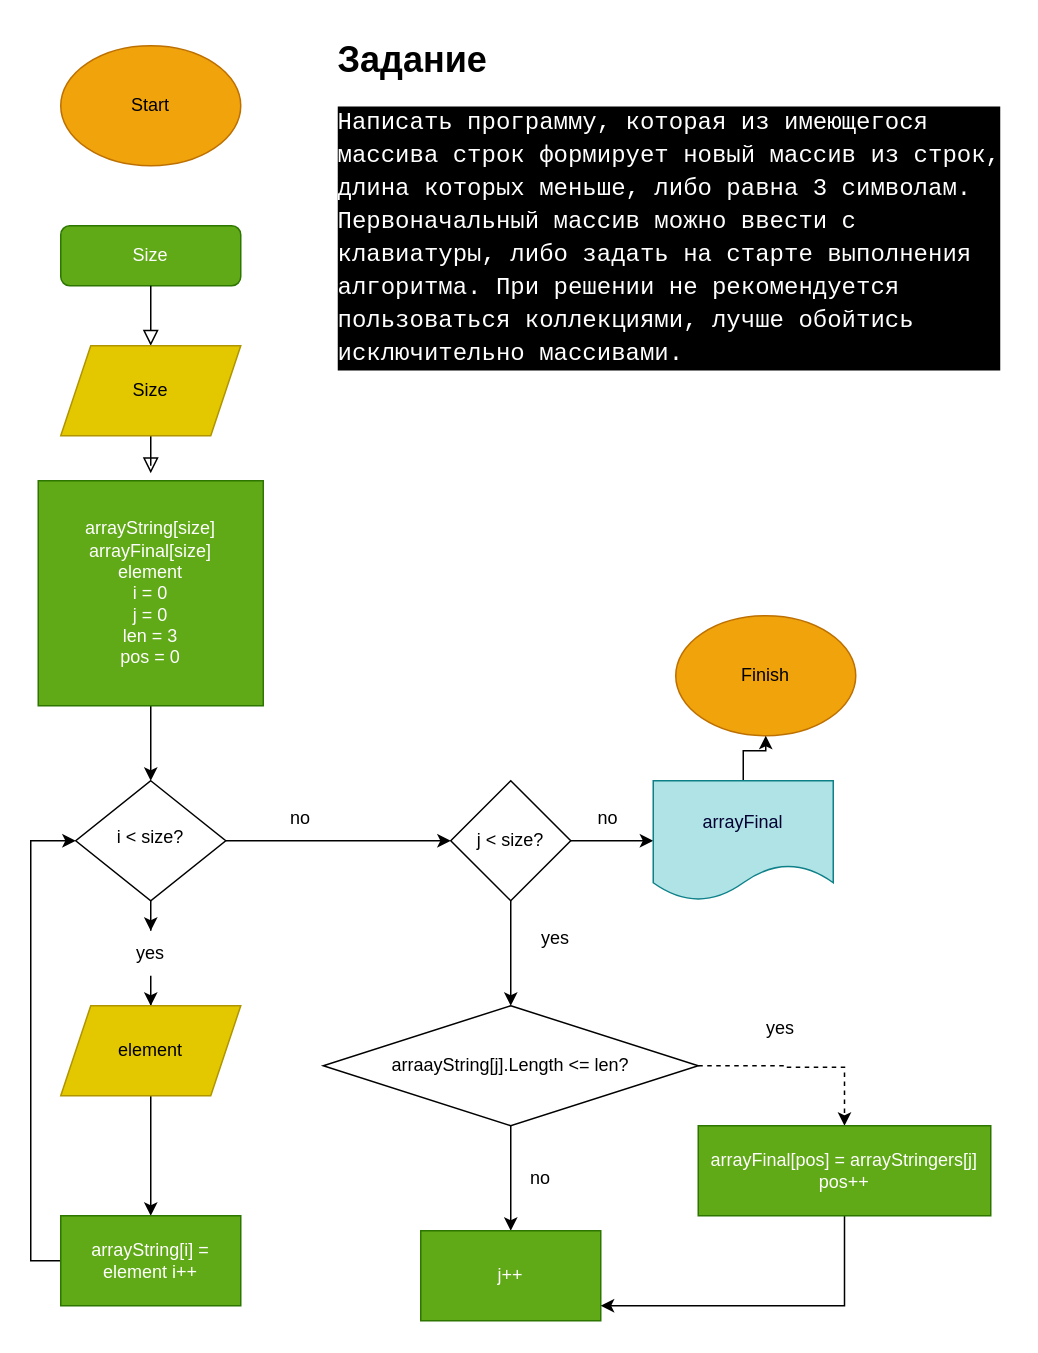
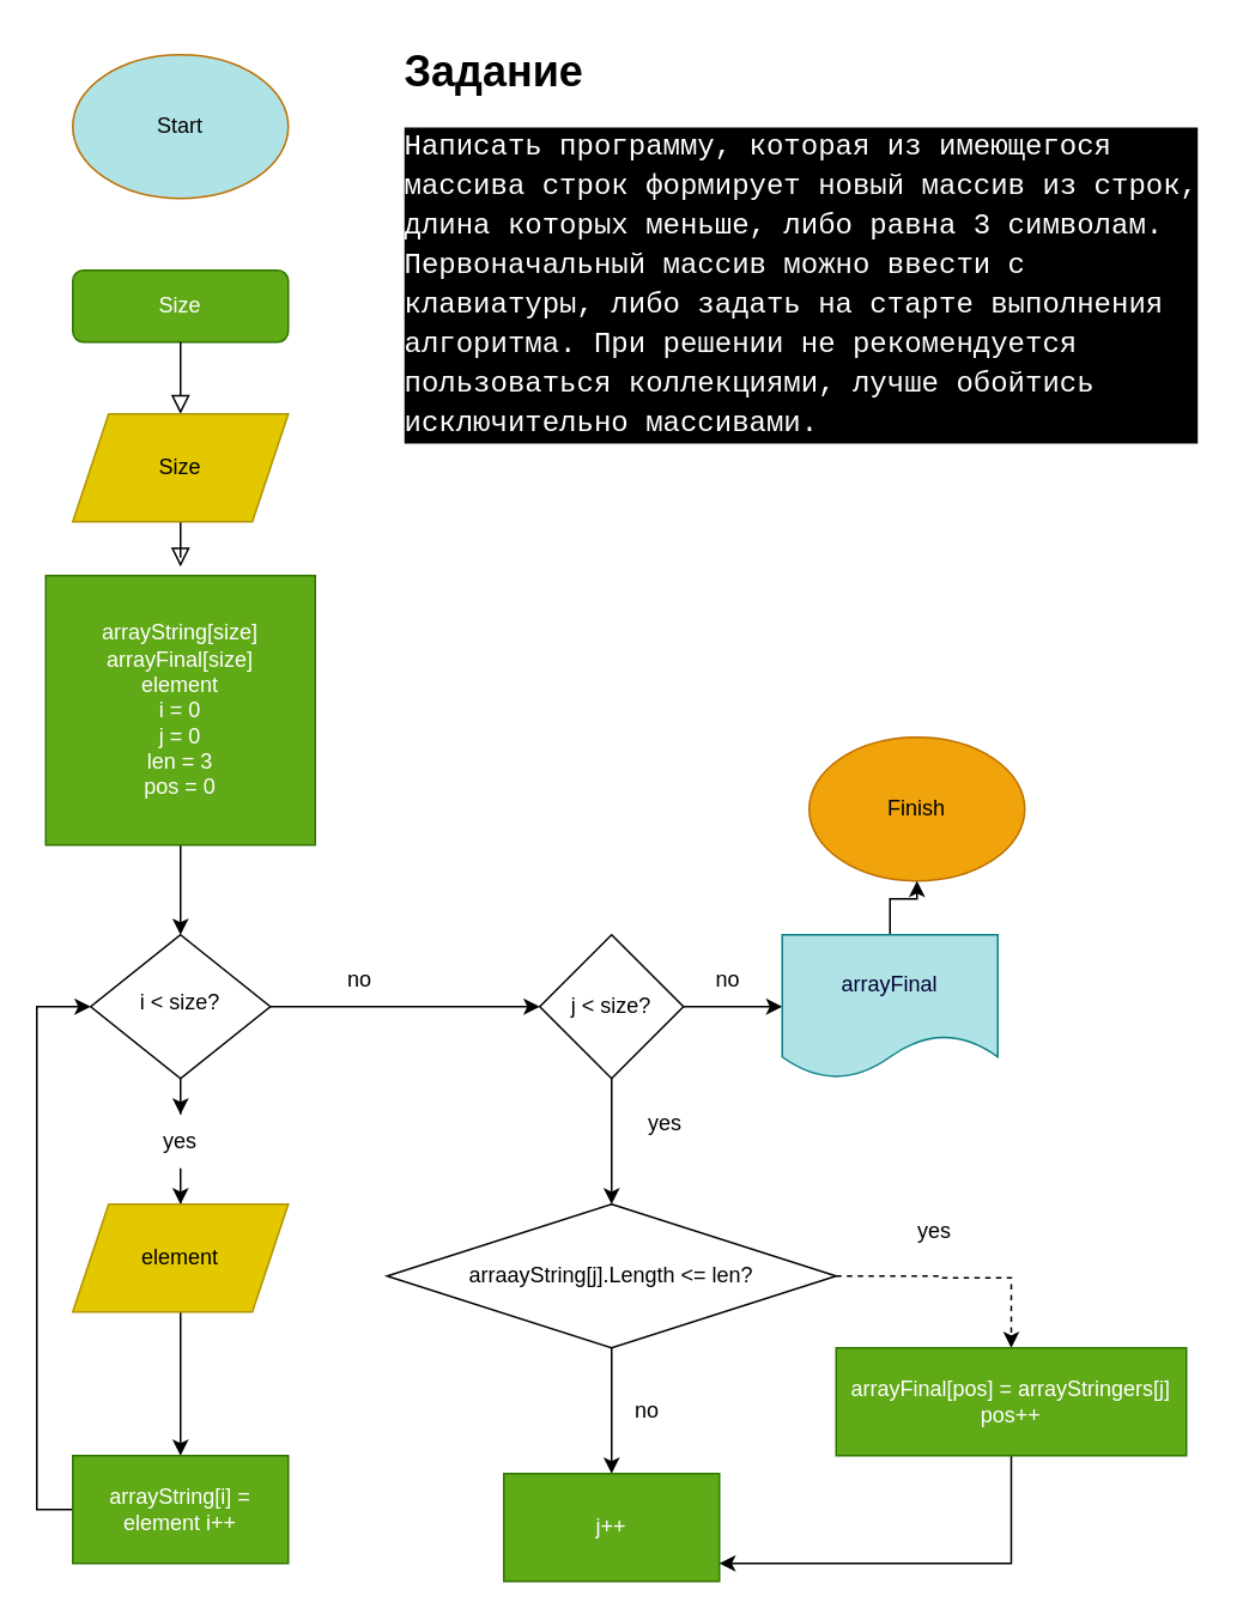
  <mxCell id="0" />
  <mxCell id="1" parent="0" />
  <mxCell id="2" value="" style="rounded=0;html=1;jettySize=auto;orthogonalLoop=1;fontSize=11;endArrow=block;endFill=0;endSize=8;strokeWidth=1;shadow=0;labelBackgroundColor=none;edgeStyle=orthogonalEdgeStyle;" parent="1" source="11" edge="1"><mxGeometry relative="1" as="geometry"><mxPoint x="100" y="315" as="targetPoint" /></mxGeometry></mxCell>
  <mxCell id="3" value="Size" style="rounded=1;whiteSpace=wrap;html=1;fontSize=12;glass=0;strokeWidth=1;shadow=0;fillColor=#60a917;fontColor=#ffffff;strokeColor=#2D7600;" parent="1" vertex="1"><mxGeometry x="40" y="150" width="120" height="40" as="geometry" /></mxCell>
  <mxCell id="4" value="" style="edgeStyle=orthogonalEdgeStyle;rounded=0;orthogonalLoop=1;jettySize=auto;html=1;" edge="1" parent="1" source="17" target="15"><mxGeometry relative="1" as="geometry" /></mxCell>
  <mxCell id="5" value="" style="edgeStyle=orthogonalEdgeStyle;rounded=0;orthogonalLoop=1;jettySize=auto;html=1;" edge="1" parent="1" source="6" target="22"><mxGeometry relative="1" as="geometry" /></mxCell>
  <mxCell id="6" value="i &amp;lt; size?" style="rhombus;whiteSpace=wrap;html=1;shadow=0;fontFamily=Helvetica;fontSize=12;align=center;strokeWidth=1;spacing=6;spacingTop=-4;" parent="1" vertex="1"><mxGeometry x="50" y="520" width="100" height="80" as="geometry" /></mxCell>
  <mxCell id="7" value="Finish" style="ellipse;whiteSpace=wrap;html=1;fillColor=#f0a30a;fontColor=#000000;strokeColor=#BD7000;" vertex="1" parent="1"><mxGeometry x="450" y="410" width="120" height="80" as="geometry" /></mxCell>
- <mxCell id="8" value="Start&lt;br&gt;" style="ellipse;whiteSpace=wrap;html=1;fillColor=#f0a30a;fontColor=#000000;strokeColor=#BD7000;" vertex="1" parent="1"><mxGeometry x="40" y="30" width="120" height="80" as="geometry" /></mxCell>
+ <mxCell id="8" value="Start&lt;br&gt;" style="ellipse;whiteSpace=wrap;html=1;fillColor=#b0e3e6;fontColor=#000000;strokeColor=#BD7000;" vertex="1" parent="1"><mxGeometry x="40" y="30" width="120" height="80" as="geometry" /></mxCell>
  <mxCell id="9" value="&lt;h1&gt;Задание&lt;/h1&gt;&lt;h1&gt;&lt;div style=&quot;color: rgb(255, 255, 255); background-color: rgb(0, 0, 0); font-family: Consolas, &amp;quot;Courier New&amp;quot;, monospace; font-weight: normal; font-size: 16px; line-height: 22px;&quot;&gt;&lt;div&gt;Написать программу, которая из имеющегося массива строк формирует новый массив из строк, длина которых меньше, либо равна 3 символам. Первоначальный массив можно ввести с клавиатуры, либо задать на старте выполнения алгоритма. При решении не рекомендуется пользоваться коллекциями, лучше обойтись исключительно массивами.&lt;/div&gt;&lt;/div&gt;&lt;/h1&gt;" style="text;html=1;strokeColor=none;fillColor=none;spacing=5;spacingTop=-20;whiteSpace=wrap;overflow=hidden;rounded=0;" vertex="1" parent="1"><mxGeometry x="220" y="20" width="450" height="250" as="geometry" /></mxCell>
  <mxCell id="10" value="" style="rounded=0;html=1;jettySize=auto;orthogonalLoop=1;fontSize=11;endArrow=block;endFill=0;endSize=8;strokeWidth=1;shadow=0;labelBackgroundColor=none;edgeStyle=orthogonalEdgeStyle;" edge="1" parent="1" source="3" target="11"><mxGeometry relative="1" as="geometry"><mxPoint x="100" y="190" as="sourcePoint" /><mxPoint x="100" y="275" as="targetPoint" /></mxGeometry></mxCell>
  <mxCell id="11" value="Size" style="shape=parallelogram;perimeter=parallelogramPerimeter;whiteSpace=wrap;html=1;fixedSize=1;fillColor=#e3c800;fontColor=#000000;strokeColor=#B09500;" vertex="1" parent="1"><mxGeometry x="40" y="230" width="120" height="60" as="geometry" /></mxCell>
  <mxCell id="12" value="" style="edgeStyle=orthogonalEdgeStyle;rounded=0;orthogonalLoop=1;jettySize=auto;html=1;" edge="1" parent="1" source="13" target="6"><mxGeometry relative="1" as="geometry" /></mxCell>
  <mxCell id="13" value="arrayString[size]&lt;br&gt;arrayFinal[size]&lt;br&gt;element&lt;br&gt;i = 0&lt;br&gt;j = 0&lt;br&gt;len = 3&lt;br&gt;pos = 0" style="whiteSpace=wrap;html=1;aspect=fixed;fillColor=#60a917;fontColor=#ffffff;strokeColor=#2D7600;" vertex="1" parent="1"><mxGeometry x="25" y="320" width="150" height="150" as="geometry" /></mxCell>
  <mxCell id="14" value="" style="edgeStyle=orthogonalEdgeStyle;rounded=0;orthogonalLoop=1;jettySize=auto;html=1;" edge="1" parent="1" source="15" target="19"><mxGeometry relative="1" as="geometry" /></mxCell>
  <mxCell id="15" value="element" style="shape=parallelogram;perimeter=parallelogramPerimeter;whiteSpace=wrap;html=1;fixedSize=1;fillColor=#e3c800;fontColor=#000000;strokeColor=#B09500;" vertex="1" parent="1"><mxGeometry x="40" y="670" width="120" height="60" as="geometry" /></mxCell>
  <mxCell id="16" value="" style="edgeStyle=orthogonalEdgeStyle;rounded=0;orthogonalLoop=1;jettySize=auto;html=1;" edge="1" parent="1" source="6" target="17"><mxGeometry relative="1" as="geometry"><mxPoint x="100" y="600" as="sourcePoint" /><mxPoint x="100" y="670" as="targetPoint" /></mxGeometry></mxCell>
  <mxCell id="17" value="yes" style="text;html=1;strokeColor=none;fillColor=none;align=center;verticalAlign=middle;whiteSpace=wrap;rounded=0;" vertex="1" parent="1"><mxGeometry x="70" y="620" width="60" height="30" as="geometry" /></mxCell>
  <mxCell id="18" style="edgeStyle=orthogonalEdgeStyle;rounded=0;orthogonalLoop=1;jettySize=auto;html=1;entryX=0;entryY=0.5;entryDx=0;entryDy=0;" edge="1" parent="1" source="19" target="6"><mxGeometry relative="1" as="geometry"><mxPoint x="-70" y="540" as="targetPoint" /><Array as="points"><mxPoint x="20" y="840" /><mxPoint x="20" y="560" /></Array></mxGeometry></mxCell>
  <mxCell id="19" value="arrayString[i] = element i++" style="rounded=0;whiteSpace=wrap;html=1;fillColor=#60a917;fontColor=#ffffff;strokeColor=#2D7600;" vertex="1" parent="1"><mxGeometry x="40" y="810" width="120" height="60" as="geometry" /></mxCell>
  <mxCell id="20" value="" style="edgeStyle=orthogonalEdgeStyle;rounded=0;orthogonalLoop=1;jettySize=auto;html=1;" edge="1" parent="1" source="22" target="25"><mxGeometry relative="1" as="geometry" /></mxCell>
  <mxCell id="21" value="" style="edgeStyle=orthogonalEdgeStyle;rounded=0;orthogonalLoop=1;jettySize=auto;html=1;" edge="1" parent="1" source="22" target="28"><mxGeometry relative="1" as="geometry" /></mxCell>
  <mxCell id="22" value="j &amp;lt; size?" style="rhombus;whiteSpace=wrap;html=1;" vertex="1" parent="1"><mxGeometry x="300" y="520" width="80" height="80" as="geometry" /></mxCell>
  <mxCell id="23" value="no" style="text;html=1;strokeColor=none;fillColor=none;align=center;verticalAlign=middle;whiteSpace=wrap;rounded=0;" vertex="1" parent="1"><mxGeometry x="170" y="530" width="60" height="30" as="geometry" /></mxCell>
  <mxCell id="24" value="" style="edgeStyle=orthogonalEdgeStyle;rounded=0;orthogonalLoop=1;jettySize=auto;html=1;" edge="1" parent="1" source="25" target="7"><mxGeometry relative="1" as="geometry" /></mxCell>
  <mxCell id="25" value="&lt;font color=&quot;#000033&quot;&gt;arrayFinal&lt;/font&gt;" style="shape=document;whiteSpace=wrap;html=1;boundedLbl=1;fillColor=#b0e3e6;strokeColor=#0e8088;" vertex="1" parent="1"><mxGeometry x="435" y="520" width="120" height="80" as="geometry" /></mxCell>
  <mxCell id="26" value="" style="edgeStyle=orthogonalEdgeStyle;rounded=0;orthogonalLoop=1;jettySize=auto;html=1;" edge="1" parent="1" source="28" target="31"><mxGeometry relative="1" as="geometry" /></mxCell>
  <mxCell id="27" style="edgeStyle=orthogonalEdgeStyle;rounded=0;orthogonalLoop=1;jettySize=auto;html=1;entryX=0.5;entryY=0;entryDx=0;entryDy=0;dashed=1;" edge="1" parent="1" source="28" target="34"><mxGeometry relative="1" as="geometry"><mxPoint x="600" y="710" as="targetPoint" /><Array as="points"><mxPoint x="523" y="710" /><mxPoint x="523" y="711" /><mxPoint x="563" y="711" /></Array></mxGeometry></mxCell>
  <mxCell id="28" value="arraayString[j].Length &amp;lt;= len?" style="rhombus;whiteSpace=wrap;html=1;" vertex="1" parent="1"><mxGeometry x="215" y="670" width="250" height="80" as="geometry" /></mxCell>
  <mxCell id="29" value="no" style="text;html=1;strokeColor=none;fillColor=none;align=center;verticalAlign=middle;whiteSpace=wrap;rounded=0;" vertex="1" parent="1"><mxGeometry x="375" y="530" width="60" height="30" as="geometry" /></mxCell>
  <mxCell id="30" value="yes" style="text;html=1;strokeColor=none;fillColor=none;align=center;verticalAlign=middle;whiteSpace=wrap;rounded=0;" vertex="1" parent="1"><mxGeometry x="340" y="610" width="60" height="30" as="geometry" /></mxCell>
  <mxCell id="31" value="j++" style="rounded=0;whiteSpace=wrap;html=1;fillColor=#60a917;strokeColor=#2D7600;fontColor=#ffffff;" vertex="1" parent="1"><mxGeometry x="280" y="820" width="120" height="60" as="geometry" /></mxCell>
  <mxCell id="32" value="no" style="text;html=1;strokeColor=none;fillColor=none;align=center;verticalAlign=middle;whiteSpace=wrap;rounded=0;" vertex="1" parent="1"><mxGeometry x="330" y="770" width="60" height="30" as="geometry" /></mxCell>
  <mxCell id="33" style="edgeStyle=orthogonalEdgeStyle;rounded=0;orthogonalLoop=1;jettySize=auto;html=1;" edge="1" parent="1" source="34" target="31"><mxGeometry relative="1" as="geometry"><mxPoint x="562.5" y="870" as="targetPoint" /><Array as="points"><mxPoint x="563" y="870" /></Array></mxGeometry></mxCell>
  <mxCell id="34" value="arrayFinal[pos] = arrayStringers[j] pos++" style="rounded=0;whiteSpace=wrap;html=1;fillColor=#60a917;fontColor=#ffffff;strokeColor=#2D7600;" vertex="1" parent="1"><mxGeometry x="465" y="750" width="195" height="60" as="geometry" /></mxCell>
  <mxCell id="35" value="yes" style="text;html=1;strokeColor=none;fillColor=none;align=center;verticalAlign=middle;whiteSpace=wrap;rounded=0;" vertex="1" parent="1"><mxGeometry x="490" y="670" width="60" height="30" as="geometry" /></mxCell>
